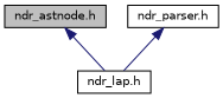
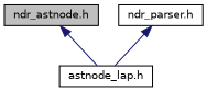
  digraph {
    node [color=black fillcolor=white fontname=Helvetica fontsize=10 shape=record style=filled]
    edge [color=midnightblue dir=back fontname=Helvetica fontsize=10 labelfontname=Helvetica labelfontsize=10 style=solid]
    n1 [fillcolor=grey75 fontcolor=black height=0.2 label="ndr_astnode.h" width=0.4]
-   n2 [height=0.2 label="ndr_lap.h" width=0.4]
+   n2 [height=0.2 label="astnode_lap.h" width=0.4]
    n3 [height=0.2 label="ndr_parser.h" width=0.4]
    n1 -> n2
    n3 -> n2
  }
